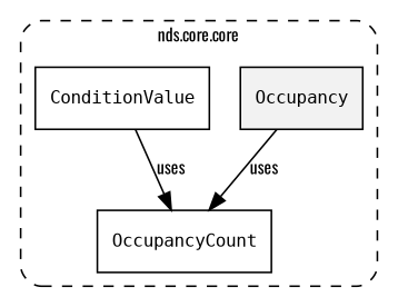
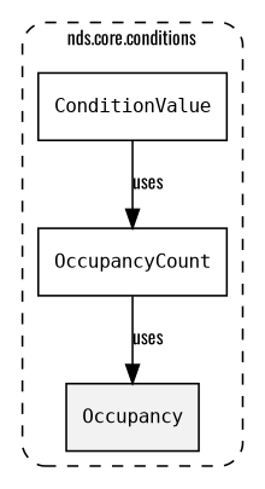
  digraph {
    fontname=Oswald
    fontsize=10
    rankdir=TB
    node [fontname=Oswald fontsize=10 shape=box]
    edge [fontname=Oswald fontsize=10]
    n1 [fillcolor="#0000000D" label=<<font face="monospace"><table align="center" border="0" cellspacing="0" cellpadding="0"><tr><td href="../../../content/packages/nds.core.conditions.html#Structure-Occupancy" title="Structure defined in nds.core.conditions">Occupancy</td></tr></table></font>> style=filled]
    n2 [label=<<font face="monospace"><table align="center" border="0" cellspacing="0" cellpadding="0"><tr><td href="../../../content/packages/nds.core.conditions.html#Enum-OccupancyCount" title="Enum defined in nds.core.conditions">OccupancyCount</td></tr></table></font>>]
    n3 [label=<<font face="monospace"><table align="center" border="0" cellspacing="0" cellpadding="0"><tr><td href="../../../content/packages/nds.core.conditions.html#Choice-ConditionValue" title="Choice defined in nds.core.conditions">ConditionValue</td></tr></table></font>>]
    subgraph cluster_1 {
-     label="nds.core.core"
+     label="nds.core.conditions"
      style="dashed, rounded"
      n1
      n2
      n3
    }
-   n1 -> n2 [label=uses]
+   n2 -> n1 [label=uses]
    n3 -> n2 [label=uses]
  }
